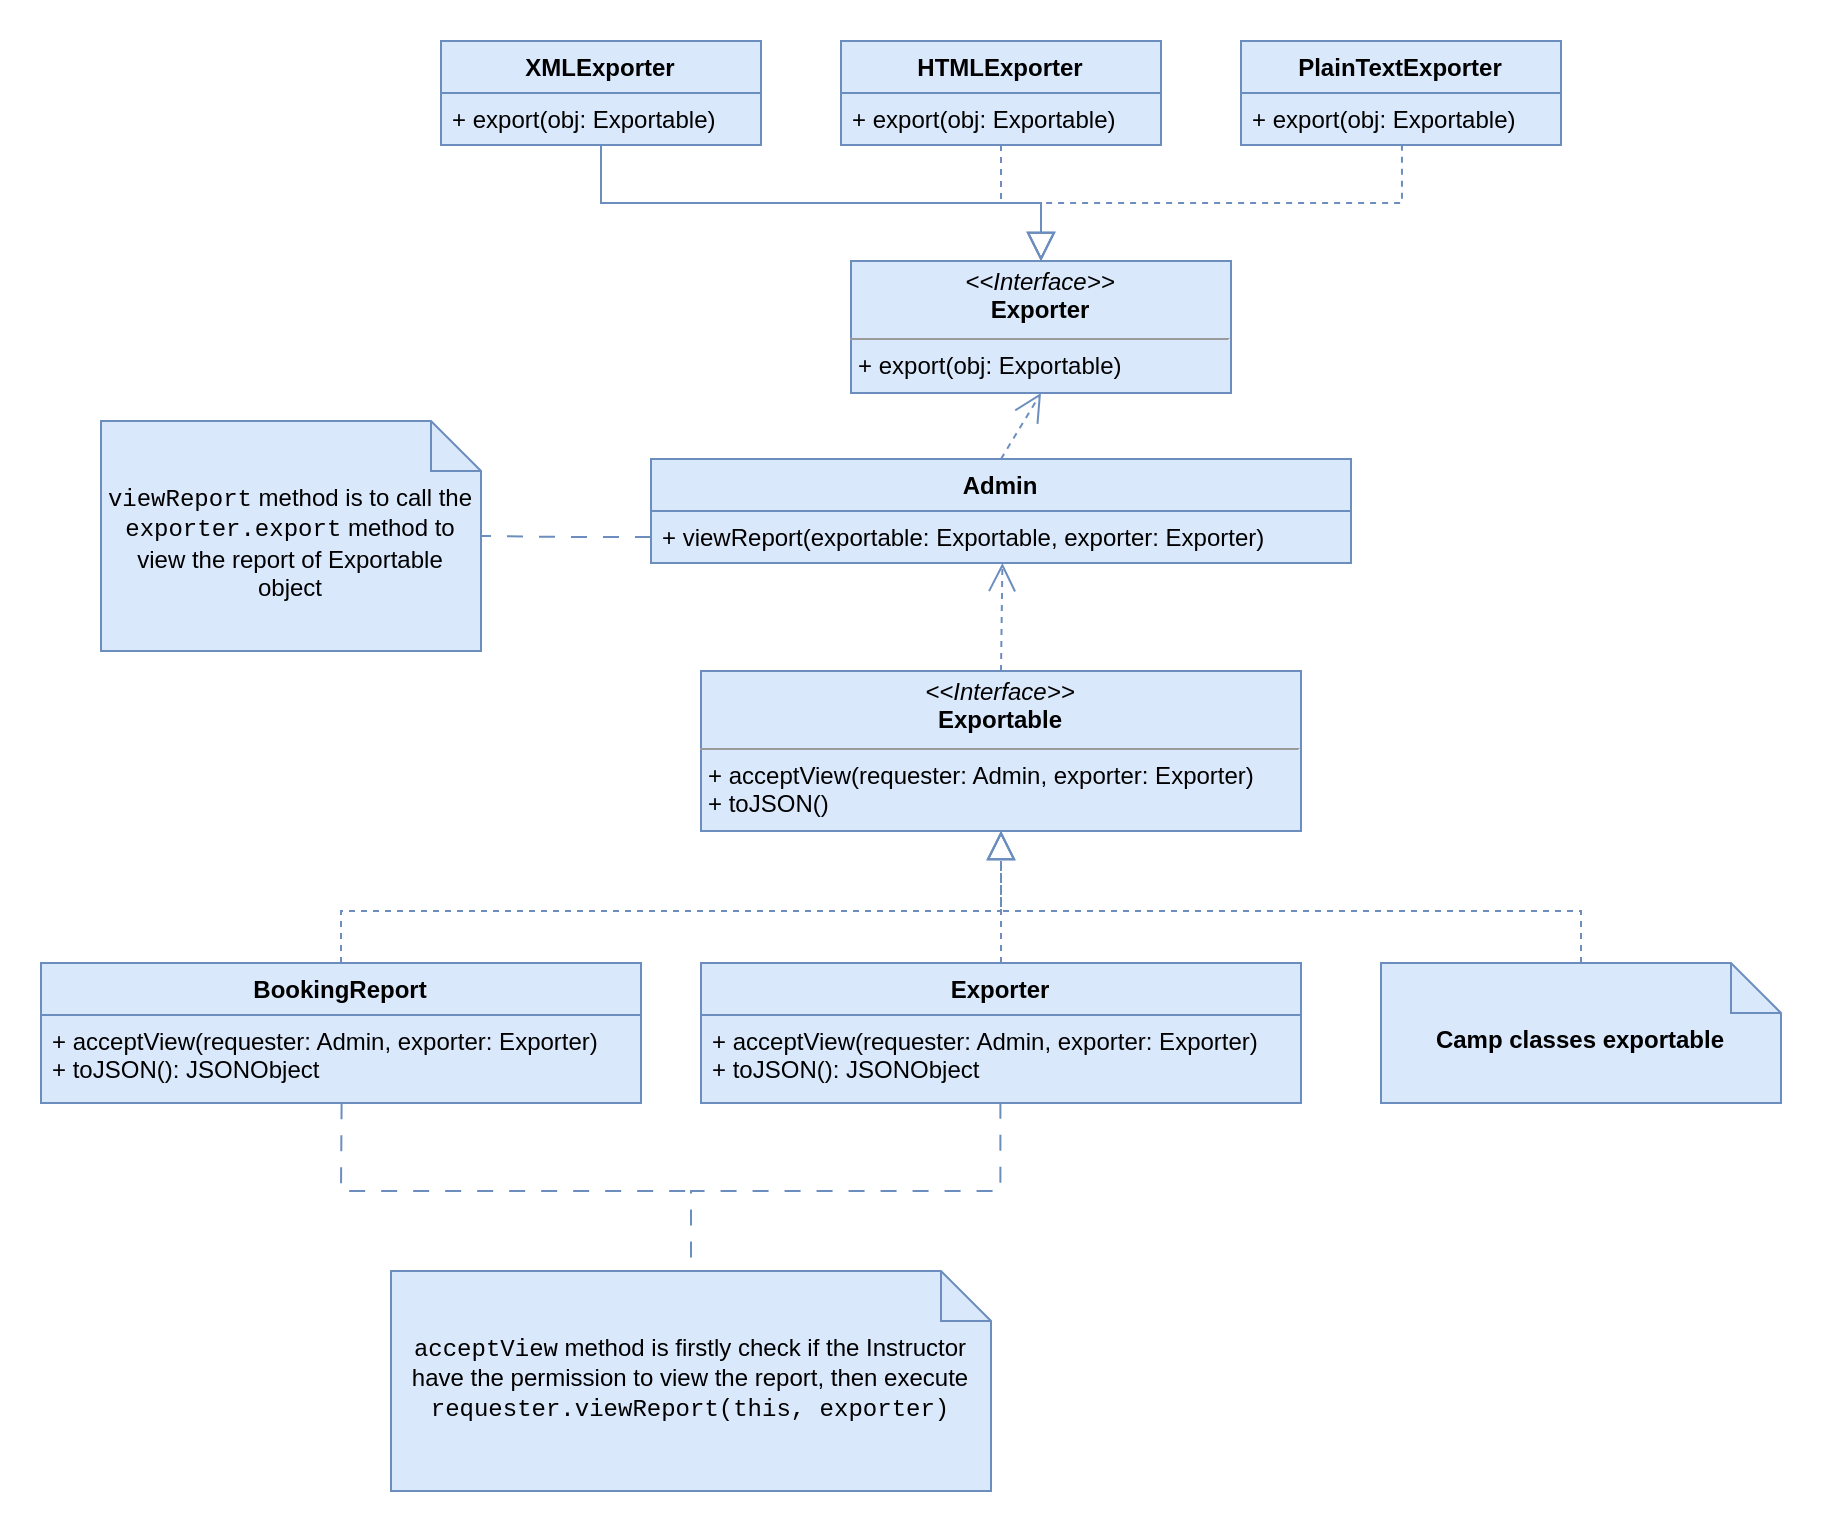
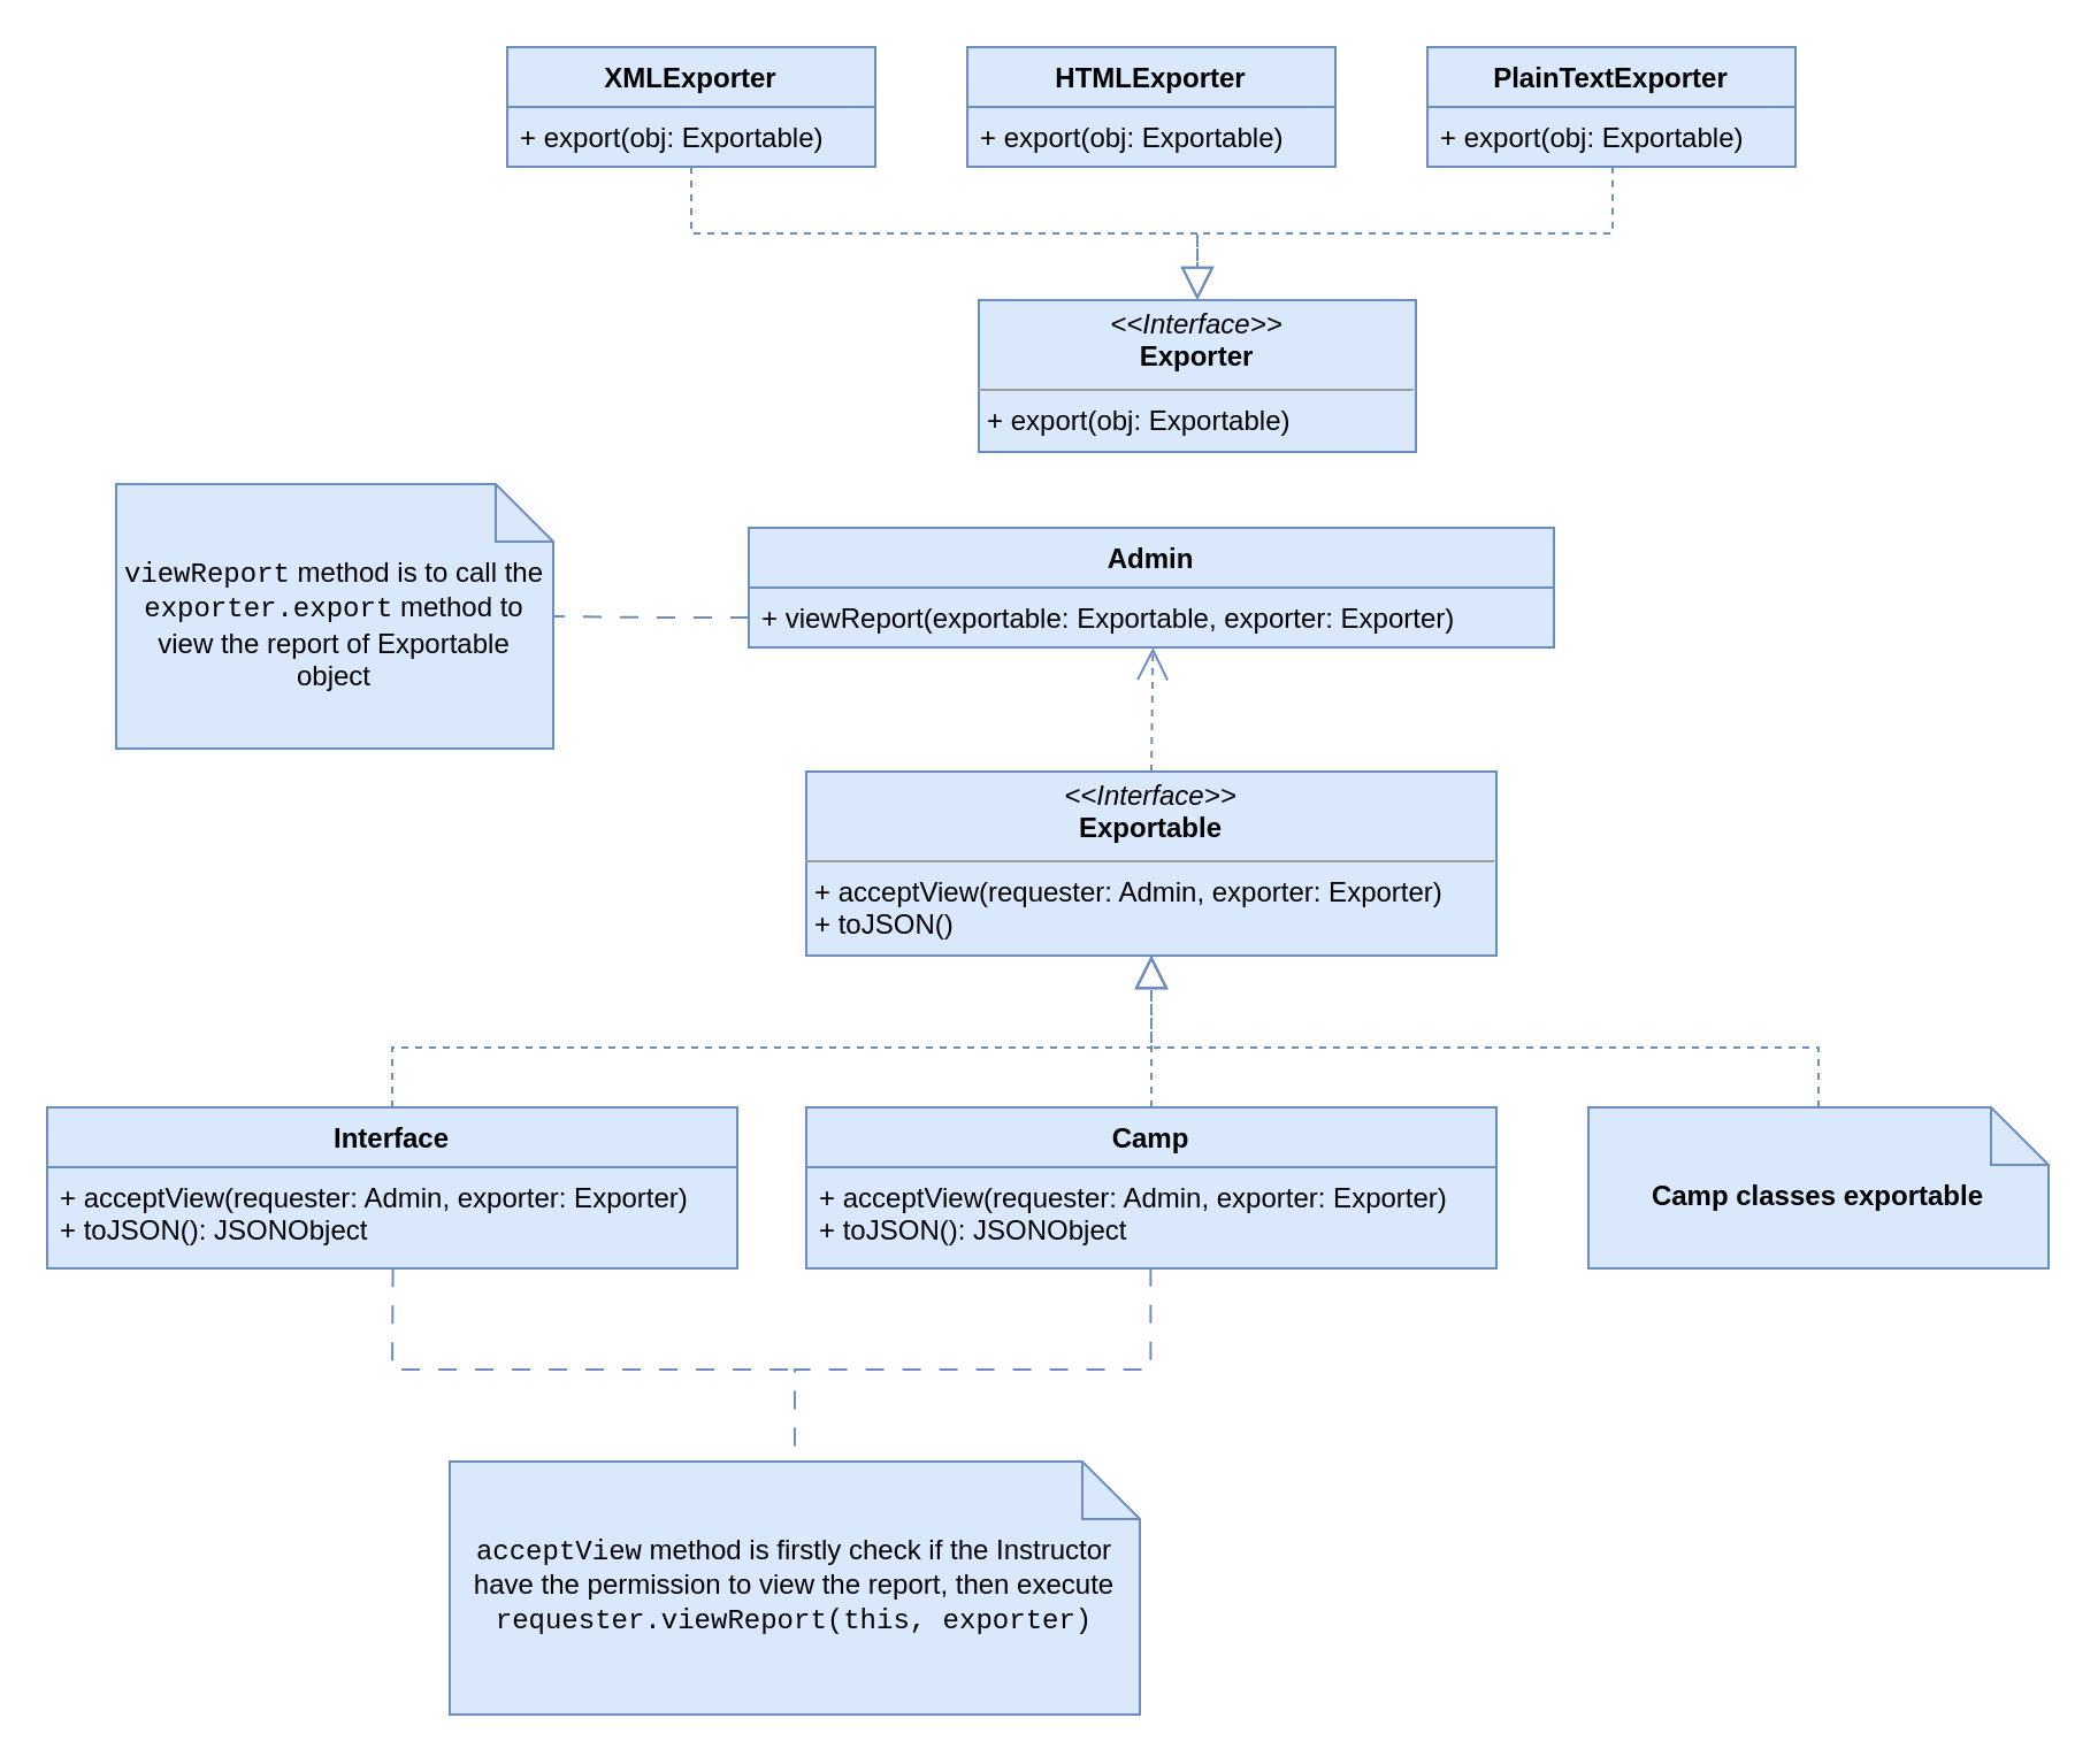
  <mxCell id="0" />
  <mxCell id="1" parent="0" />
  <mxCell id="2" value="&lt;p style=&quot;margin:0px;margin-top:4px;text-align:center;&quot;&gt;&lt;i&gt;&amp;lt;&amp;lt;Interface&amp;gt;&amp;gt;&lt;/i&gt;&lt;br&gt;&lt;b&gt;Exporter&lt;/b&gt;&lt;/p&gt;&lt;hr size=&quot;1&quot;&gt;&lt;p style=&quot;margin:0px;margin-left:4px;&quot;&gt;&lt;/p&gt;&lt;p style=&quot;margin:0px;margin-left:4px;&quot;&gt;+ export(obj: Exportable)&lt;br&gt;&lt;/p&gt;" style="verticalAlign=top;align=left;overflow=fill;fontSize=12;fontFamily=Helvetica;html=1;whiteSpace=wrap;flipH=0;fillColor=#dae8fc;strokeColor=#6c8ebf;" vertex="1" parent="1"><mxGeometry x="425" y="130" width="190" height="66" as="geometry" /></mxCell>
  <mxCell id="3" value="&lt;p style=&quot;margin:0px;margin-top:4px;text-align:center;&quot;&gt;&lt;i&gt;&amp;lt;&amp;lt;Interface&amp;gt;&amp;gt;&lt;/i&gt;&lt;br&gt;&lt;b style=&quot;border-color: var(--border-color);&quot;&gt;Exportable&lt;/b&gt;&lt;br&gt;&lt;/p&gt;&lt;hr size=&quot;1&quot;&gt;&lt;p style=&quot;margin:0px;margin-left:4px;&quot;&gt;&lt;/p&gt;&lt;p style=&quot;margin:0px;margin-left:4px;&quot;&gt;+ acceptView(requester: Admin, exporter: Exporter)&lt;/p&gt;&lt;p style=&quot;margin:0px;margin-left:4px;&quot;&gt;+ toJSON()&lt;/p&gt;" style="verticalAlign=top;align=left;overflow=fill;fontSize=12;fontFamily=Helvetica;html=1;whiteSpace=wrap;fillColor=#dae8fc;strokeColor=#6c8ebf;" vertex="1" parent="1"><mxGeometry x="350" y="335" width="300" height="80" as="geometry" /></mxCell>
  <mxCell id="4" value="XMLExporter" style="swimlane;fontStyle=1;align=center;verticalAlign=top;childLayout=stackLayout;horizontal=1;startSize=26;horizontalStack=0;resizeParent=1;resizeParentMax=0;resizeLast=0;collapsible=1;marginBottom=0;whiteSpace=wrap;html=1;fillColor=#dae8fc;strokeColor=#6c8ebf;" vertex="1" parent="1"><mxGeometry x="220" y="20" width="160" height="52" as="geometry" /></mxCell>
  <mxCell id="5" value="+ export(obj: Exportable)" style="text;strokeColor=#6c8ebf;fillColor=#dae8fc;align=left;verticalAlign=top;spacingLeft=4;spacingRight=4;overflow=hidden;rotatable=0;points=[[0,0.5],[1,0.5]];portConstraint=eastwest;whiteSpace=wrap;html=1;" vertex="1" parent="4"><mxGeometry y="26" width="160" height="26" as="geometry" /></mxCell>
- <mxCell id="6" value="BookingReport" style="swimlane;fontStyle=1;align=center;verticalAlign=top;childLayout=stackLayout;horizontal=1;startSize=26;horizontalStack=0;resizeParent=1;resizeParentMax=0;resizeLast=0;collapsible=1;marginBottom=0;whiteSpace=wrap;html=1;fillColor=#dae8fc;strokeColor=#6c8ebf;" vertex="1" parent="1"><mxGeometry x="20" y="481" width="300" height="70" as="geometry" /></mxCell>
+ <mxCell id="6" value="Interface" style="swimlane;fontStyle=1;align=center;verticalAlign=top;childLayout=stackLayout;horizontal=1;startSize=26;horizontalStack=0;resizeParent=1;resizeParentMax=0;resizeLast=0;collapsible=1;marginBottom=0;whiteSpace=wrap;html=1;fillColor=#dae8fc;strokeColor=#6c8ebf;" vertex="1" parent="1"><mxGeometry x="20" y="481" width="300" height="70" as="geometry" /></mxCell>
  <mxCell id="7" value="+ acceptView(requester: Admin, exporter: Exporter)&lt;br&gt;+ toJSON(): JSONObject" style="text;strokeColor=#6c8ebf;fillColor=#dae8fc;align=left;verticalAlign=top;spacingLeft=4;spacingRight=4;overflow=hidden;rotatable=0;points=[[0,0.5],[1,0.5]];portConstraint=eastwest;whiteSpace=wrap;html=1;" vertex="1" parent="6"><mxGeometry y="26" width="300" height="44" as="geometry" /></mxCell>
- <mxCell id="8" value="Exporter" style="swimlane;fontStyle=1;align=center;verticalAlign=top;childLayout=stackLayout;horizontal=1;startSize=26;horizontalStack=0;resizeParent=1;resizeParentMax=0;resizeLast=0;collapsible=1;marginBottom=0;whiteSpace=wrap;html=1;fillColor=#dae8fc;strokeColor=#6c8ebf;" vertex="1" parent="1"><mxGeometry x="350" y="481" width="300" height="70" as="geometry" /></mxCell>
+ <mxCell id="8" value="Camp" style="swimlane;fontStyle=1;align=center;verticalAlign=top;childLayout=stackLayout;horizontal=1;startSize=26;horizontalStack=0;resizeParent=1;resizeParentMax=0;resizeLast=0;collapsible=1;marginBottom=0;whiteSpace=wrap;html=1;fillColor=#dae8fc;strokeColor=#6c8ebf;" vertex="1" parent="1"><mxGeometry x="350" y="481" width="300" height="70" as="geometry" /></mxCell>
  <mxCell id="9" value="+ acceptView(requester: Admin, exporter: Exporter)&lt;br&gt;+ toJSON(): JSONObject" style="text;strokeColor=#6c8ebf;fillColor=#dae8fc;align=left;verticalAlign=top;spacingLeft=4;spacingRight=4;overflow=hidden;rotatable=0;points=[[0,0.5],[1,0.5]];portConstraint=eastwest;whiteSpace=wrap;html=1;" vertex="1" parent="8"><mxGeometry y="26" width="300" height="44" as="geometry" /></mxCell>
  <mxCell id="10" value="Admin" style="swimlane;fontStyle=1;align=center;verticalAlign=top;childLayout=stackLayout;horizontal=1;startSize=26;horizontalStack=0;resizeParent=1;resizeParentMax=0;resizeLast=0;collapsible=1;marginBottom=0;whiteSpace=wrap;html=1;fillColor=#dae8fc;strokeColor=#6c8ebf;" vertex="1" parent="1"><mxGeometry x="325" y="229" width="350" height="52" as="geometry" /></mxCell>
  <mxCell id="11" value="+ viewReport(exportable: Exportable, exporter: Exporter)" style="text;strokeColor=#6c8ebf;fillColor=#dae8fc;align=left;verticalAlign=top;spacingLeft=4;spacingRight=4;overflow=hidden;rotatable=0;points=[[0,0.5],[1,0.5]];portConstraint=eastwest;whiteSpace=wrap;html=1;" vertex="1" parent="10"><mxGeometry y="26" width="350" height="26" as="geometry" /></mxCell>
  <mxCell id="12" value="" style="endArrow=block;endFill=0;endSize=12;html=1;rounded=0;exitX=0.5;exitY=0;exitDx=0;exitDy=0;entryX=0.5;entryY=1;entryDx=0;entryDy=0;edgeStyle=elbowEdgeStyle;elbow=vertical;fillColor=#dae8fc;strokeColor=#6c8ebf;dashed=1;" edge="1" parent="1" source="8" target="3"><mxGeometry width="160" relative="1" as="geometry"><mxPoint x="344" y="494" as="sourcePoint" /><mxPoint x="435" y="415" as="targetPoint" /></mxGeometry></mxCell>
  <mxCell id="13" value="" style="endArrow=open;endSize=12;dashed=1;html=1;rounded=0;entryX=0.502;entryY=1.002;entryDx=0;entryDy=0;entryPerimeter=0;exitX=0.5;exitY=0;exitDx=0;exitDy=0;fillColor=#dae8fc;strokeColor=#6c8ebf;" edge="1" parent="1" source="3" target="11"><mxGeometry width="160" relative="1" as="geometry"><mxPoint x="520" y="325" as="sourcePoint" /><mxPoint x="760" y="415" as="targetPoint" /></mxGeometry></mxCell>
  <mxCell id="14" value="HTMLExporter" style="swimlane;fontStyle=1;align=center;verticalAlign=top;childLayout=stackLayout;horizontal=1;startSize=26;horizontalStack=0;resizeParent=1;resizeParentMax=0;resizeLast=0;collapsible=1;marginBottom=0;whiteSpace=wrap;html=1;fillColor=#dae8fc;strokeColor=#6c8ebf;" vertex="1" parent="1"><mxGeometry x="420" y="20" width="160" height="52" as="geometry"><mxRectangle x="220" y="-95" width="120" height="30" as="alternateBounds" /></mxGeometry></mxCell>
  <mxCell id="15" value="+ export(obj: Exportable)" style="text;strokeColor=#6c8ebf;fillColor=#dae8fc;align=left;verticalAlign=top;spacingLeft=4;spacingRight=4;overflow=hidden;rotatable=0;points=[[0,0.5],[1,0.5]];portConstraint=eastwest;whiteSpace=wrap;html=1;" vertex="1" parent="14"><mxGeometry y="26" width="160" height="26" as="geometry" /></mxCell>
  <mxCell id="16" value="PlainTextExporter" style="swimlane;fontStyle=1;align=center;verticalAlign=top;childLayout=stackLayout;horizontal=1;startSize=26;horizontalStack=0;resizeParent=1;resizeParentMax=0;resizeLast=0;collapsible=1;marginBottom=0;whiteSpace=wrap;html=1;fillColor=#dae8fc;strokeColor=#6c8ebf;" vertex="1" parent="1"><mxGeometry x="620" y="20" width="160" height="52" as="geometry" /></mxCell>
  <mxCell id="17" value="+ export(obj: Exportable)" style="text;strokeColor=#6c8ebf;fillColor=#dae8fc;align=left;verticalAlign=top;spacingLeft=4;spacingRight=4;overflow=hidden;rotatable=0;points=[[0,0.5],[1,0.5]];portConstraint=eastwest;whiteSpace=wrap;html=1;" vertex="1" parent="16"><mxGeometry y="26" width="160" height="26" as="geometry" /></mxCell>
  <mxCell id="18" value="&lt;font face=&quot;Courier New&quot;&gt;acceptView&lt;/font&gt; method is firstly check if the Instructor have the permission to view the report, then execute &lt;font face=&quot;Courier New&quot;&gt;requester.viewReport(this, exporter)&lt;/font&gt;" style="shape=note2;boundedLbl=1;whiteSpace=wrap;html=1;size=25;verticalAlign=top;align=center;fillColor=#dae8fc;strokeColor=#6c8ebf;" vertex="1" parent="1"><mxGeometry x="195" y="635" width="300" height="110" as="geometry" /></mxCell>
  <mxCell id="19" value="&lt;font face=&quot;Courier New&quot;&gt;viewReport&lt;/font&gt; method is to call the &lt;font face=&quot;Courier New&quot;&gt;exporter.export&lt;/font&gt; method to view the report of Exportable object" style="shape=note2;boundedLbl=1;whiteSpace=wrap;html=1;size=25;verticalAlign=top;align=center;fillColor=#dae8fc;strokeColor=#6c8ebf;" vertex="1" parent="1"><mxGeometry x="50" y="210" width="190" height="115" as="geometry" /></mxCell>
  <mxCell id="20" value="&lt;b&gt;Camp classes exportable&lt;/b&gt;" style="shape=note2;boundedLbl=1;whiteSpace=wrap;html=1;size=25;verticalAlign=top;align=center;fillColor=#dae8fc;strokeColor=#6c8ebf;" vertex="1" parent="1"><mxGeometry x="690" y="481" width="200" height="70" as="geometry" /></mxCell>
  <mxCell id="21" value="" style="endArrow=block;endFill=0;endSize=12;html=1;rounded=0;exitX=0.5;exitY=0;exitDx=0;exitDy=0;entryX=0.5;entryY=1;entryDx=0;entryDy=0;edgeStyle=elbowEdgeStyle;exitPerimeter=0;elbow=vertical;fillColor=#dae8fc;strokeColor=#6c8ebf;dashed=1;" edge="1" parent="1" source="20" target="3"><mxGeometry width="160" relative="1" as="geometry"><mxPoint x="560" y="567" as="sourcePoint" /><mxPoint x="510" y="425" as="targetPoint" /><Array as="points"><mxPoint x="600" y="455" /></Array></mxGeometry></mxCell>
  <mxCell id="22" value="" style="endArrow=none;html=1;rounded=0;exitX=0.501;exitY=1.002;exitDx=0;exitDy=0;exitPerimeter=0;dashed=1;dashPattern=8 8;fillColor=#dae8fc;strokeColor=#6c8ebf;edgeStyle=elbowEdgeStyle;" edge="1" parent="1" source="7"><mxGeometry relative="1" as="geometry"><mxPoint x="170.6" y="550.996" as="sourcePoint" /><mxPoint x="345" y="595" as="targetPoint" /><Array as="points"><mxPoint x="170" y="575" /></Array></mxGeometry></mxCell>
  <mxCell id="23" value="" style="endArrow=block;endFill=0;endSize=12;html=1;rounded=0;entryX=0.5;entryY=1;entryDx=0;entryDy=0;edgeStyle=elbowEdgeStyle;exitX=0.5;exitY=0;exitDx=0;exitDy=0;elbow=vertical;fillColor=#dae8fc;strokeColor=#6c8ebf;dashed=1;" edge="1" parent="1" source="6" target="3"><mxGeometry width="160" relative="1" as="geometry"><mxPoint x="164" y="555" as="sourcePoint" /><mxPoint x="500" y="415" as="targetPoint" /><Array as="points"><mxPoint x="440" y="455" /></Array></mxGeometry></mxCell>
  <mxCell id="24" value="" style="endArrow=none;html=1;rounded=0;exitX=0.499;exitY=0.998;exitDx=0;exitDy=0;exitPerimeter=0;entryX=0.5;entryY=0;entryDx=0;entryDy=0;entryPerimeter=0;edgeStyle=elbowEdgeStyle;dashed=1;dashPattern=8 8;fillColor=#dae8fc;strokeColor=#6c8ebf;elbow=vertical;" edge="1" parent="1" source="9" target="18"><mxGeometry relative="1" as="geometry"><mxPoint x="181" y="561" as="sourcePoint" /><mxPoint x="350" y="669" as="targetPoint" /><Array as="points"><mxPoint x="420" y="595" /></Array></mxGeometry></mxCell>
  <mxCell id="25" value="" style="endArrow=none;html=1;rounded=0;entryX=0;entryY=0;entryDx=190;entryDy=57.5;entryPerimeter=0;dashed=1;dashPattern=8 8;exitX=0;exitY=0.5;exitDx=0;exitDy=0;edgeStyle=orthogonalEdgeStyle;fillColor=#dae8fc;strokeColor=#6c8ebf;" edge="1" parent="1" source="11" target="19"><mxGeometry relative="1" as="geometry"><mxPoint x="300" y="353" as="sourcePoint" /><mxPoint x="120" y="403" as="targetPoint" /></mxGeometry></mxCell>
- <mxCell id="26" value="" style="endArrow=block;endFill=0;endSize=12;html=1;rounded=0;entryX=0.5;entryY=0;entryDx=0;entryDy=0;fillColor=#dae8fc;strokeColor=#6c8ebf;exitX=0.5;exitY=1;exitDx=0;exitDy=0;edgeStyle=elbowEdgeStyle;elbow=vertical;dashed=0;" edge="1" parent="1" source="4" target="2"><mxGeometry width="160" relative="1" as="geometry"><mxPoint x="250" y="140" as="sourcePoint" /><mxPoint x="395" y="240" as="targetPoint" /></mxGeometry></mxCell>
- <mxCell id="27" value="" style="endArrow=block;endFill=0;endSize=12;html=1;rounded=0;entryX=0.5;entryY=0;entryDx=0;entryDy=0;fillColor=#dae8fc;strokeColor=#6c8ebf;exitX=0.5;exitY=1;exitDx=0;exitDy=0;edgeStyle=elbowEdgeStyle;elbow=vertical;dashed=1;" edge="1" parent="1" source="14" target="2"><mxGeometry width="160" relative="1" as="geometry"><mxPoint x="310" y="82" as="sourcePoint" /><mxPoint x="510" y="130" as="targetPoint" /></mxGeometry></mxCell>
+ <mxCell id="26" value="" style="endArrow=block;endFill=0;endSize=12;html=1;rounded=0;entryX=0.5;entryY=0;entryDx=0;entryDy=0;fillColor=#dae8fc;strokeColor=#6c8ebf;exitX=0.5;exitY=1;exitDx=0;exitDy=0;edgeStyle=elbowEdgeStyle;elbow=vertical;dashed=1;" edge="1" parent="1" source="4" target="2"><mxGeometry width="160" relative="1" as="geometry"><mxPoint x="250" y="140" as="sourcePoint" /><mxPoint x="395" y="240" as="targetPoint" /></mxGeometry></mxCell>
  <mxCell id="28" value="" style="endArrow=block;endFill=0;endSize=12;html=1;rounded=0;entryX=0.5;entryY=0;entryDx=0;entryDy=0;fillColor=#dae8fc;strokeColor=#6c8ebf;exitX=0.503;exitY=0.997;exitDx=0;exitDy=0;exitPerimeter=0;edgeStyle=elbowEdgeStyle;elbow=vertical;dashed=1;" edge="1" parent="1" source="17" target="2"><mxGeometry width="160" relative="1" as="geometry"><mxPoint x="680" y="80" as="sourcePoint" /><mxPoint x="693" y="106" as="targetPoint" /></mxGeometry></mxCell>
- <mxCell id="29" value="" style="endArrow=open;endSize=12;dashed=1;html=1;rounded=0;entryX=0.5;entryY=1;entryDx=0;entryDy=0;exitX=0.5;exitY=0;exitDx=0;exitDy=0;fillColor=#dae8fc;strokeColor=#6c8ebf;" edge="1" parent="1" source="10" target="2"><mxGeometry width="160" relative="1" as="geometry"><mxPoint x="510" y="259" as="sourcePoint" /><mxPoint x="511" y="205" as="targetPoint" /></mxGeometry></mxCell>
